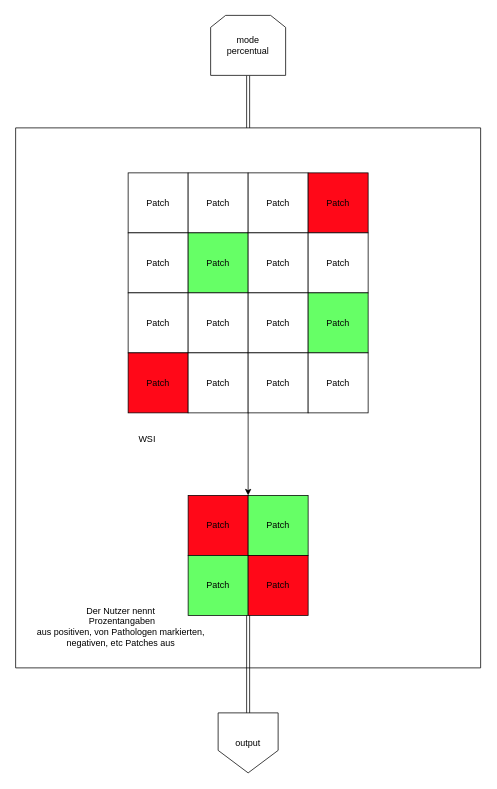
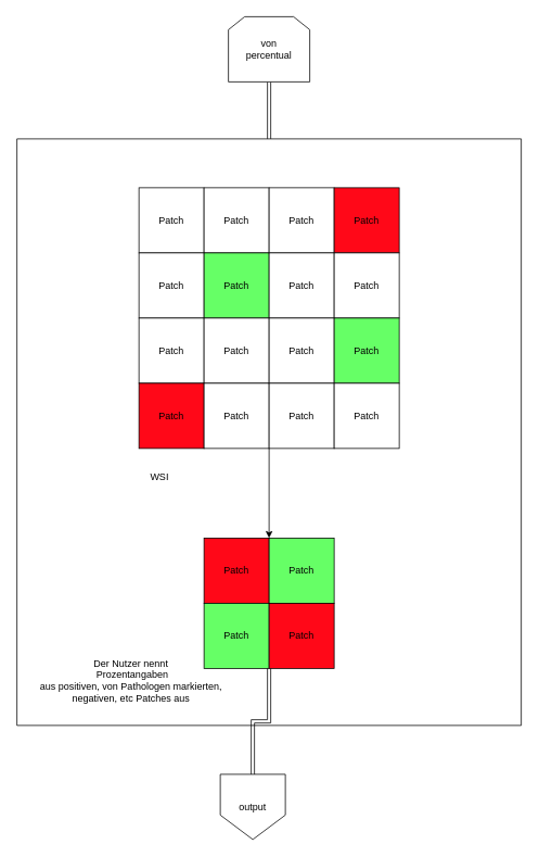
  <mxCell id="0" />
  <mxCell id="1" parent="0" />
  <mxCell id="2" value="" style="swimlane;startSize=0;" parent="1" vertex="1"><mxGeometry x="20" y="170" width="620" height="720" as="geometry" /></mxCell>
  <mxCell id="3" value="Patch" style="whiteSpace=wrap;html=1;aspect=fixed;" parent="2" vertex="1"><mxGeometry x="150" y="60" width="80" height="80" as="geometry" /></mxCell>
  <mxCell id="4" value="Patch" style="whiteSpace=wrap;html=1;aspect=fixed;" parent="2" vertex="1"><mxGeometry x="230" y="60" width="80" height="80" as="geometry" /></mxCell>
  <mxCell id="5" value="Patch" style="whiteSpace=wrap;html=1;aspect=fixed;" parent="2" vertex="1"><mxGeometry x="150" y="140" width="80" height="80" as="geometry" /></mxCell>
  <mxCell id="6" value="Patch" style="whiteSpace=wrap;html=1;aspect=fixed;fillColor=#66FF66;" parent="2" vertex="1"><mxGeometry x="230" y="140" width="80" height="80" as="geometry" /></mxCell>
  <mxCell id="7" value="Patch" style="whiteSpace=wrap;html=1;aspect=fixed;" parent="2" vertex="1"><mxGeometry x="310" y="60" width="80" height="80" as="geometry" /></mxCell>
  <mxCell id="8" value="Patch" style="whiteSpace=wrap;html=1;aspect=fixed;fillColor=#FF0818;" parent="2" vertex="1"><mxGeometry x="390" y="60" width="80" height="80" as="geometry" /></mxCell>
  <mxCell id="9" value="Patch" style="whiteSpace=wrap;html=1;aspect=fixed;" parent="2" vertex="1"><mxGeometry x="310" y="140" width="80" height="80" as="geometry" /></mxCell>
  <mxCell id="10" value="Patch" style="whiteSpace=wrap;html=1;aspect=fixed;" parent="2" vertex="1"><mxGeometry x="390" y="140" width="80" height="80" as="geometry" /></mxCell>
  <mxCell id="11" value="Patch" style="whiteSpace=wrap;html=1;aspect=fixed;" parent="2" vertex="1"><mxGeometry x="150" y="220" width="80" height="80" as="geometry" /></mxCell>
  <mxCell id="12" value="Patch" style="whiteSpace=wrap;html=1;aspect=fixed;" parent="2" vertex="1"><mxGeometry x="230" y="220" width="80" height="80" as="geometry" /></mxCell>
  <mxCell id="13" value="Patch" style="whiteSpace=wrap;html=1;aspect=fixed;fillColor=#FF0818;" parent="2" vertex="1"><mxGeometry x="150" y="300" width="80" height="80" as="geometry" /></mxCell>
  <mxCell id="14" value="Patch" style="whiteSpace=wrap;html=1;aspect=fixed;" parent="2" vertex="1"><mxGeometry x="230" y="300" width="80" height="80" as="geometry" /></mxCell>
  <mxCell id="15" value="Patch" style="whiteSpace=wrap;html=1;aspect=fixed;" parent="2" vertex="1"><mxGeometry x="310" y="220" width="80" height="80" as="geometry" /></mxCell>
  <mxCell id="16" value="Patch" style="whiteSpace=wrap;html=1;aspect=fixed;fillColor=#66FF66;" parent="2" vertex="1"><mxGeometry x="390" y="220" width="80" height="80" as="geometry" /></mxCell>
  <mxCell id="17" style="edgeStyle=orthogonalEdgeStyle;rounded=0;orthogonalLoop=1;jettySize=auto;html=1;exitX=0;exitY=1;exitDx=0;exitDy=0;entryX=0;entryY=0;entryDx=0;entryDy=0;" parent="2" source="18" target="21" edge="1"><mxGeometry relative="1" as="geometry" /></mxCell>
  <mxCell id="18" value="Patch" style="whiteSpace=wrap;html=1;aspect=fixed;" parent="2" vertex="1"><mxGeometry x="310" y="300" width="80" height="80" as="geometry" /></mxCell>
  <mxCell id="19" value="Patch" style="whiteSpace=wrap;html=1;aspect=fixed;" parent="2" vertex="1"><mxGeometry x="390" y="300" width="80" height="80" as="geometry" /></mxCell>
  <mxCell id="20" value="Patch" style="whiteSpace=wrap;html=1;aspect=fixed;fillColor=#FF0818;" parent="2" vertex="1"><mxGeometry x="230" y="490" width="80" height="80" as="geometry" /></mxCell>
  <mxCell id="21" value="Patch" style="whiteSpace=wrap;html=1;aspect=fixed;fillColor=#66FF66;" parent="2" vertex="1"><mxGeometry x="310" y="490" width="80" height="80" as="geometry" /></mxCell>
  <mxCell id="22" value="Patch" style="whiteSpace=wrap;html=1;aspect=fixed;fillColor=#66FF66;" parent="2" vertex="1"><mxGeometry x="230" y="570" width="80" height="80" as="geometry" /></mxCell>
  <mxCell id="23" value="Patch" style="whiteSpace=wrap;html=1;aspect=fixed;fillColor=#FF0818;" parent="2" vertex="1"><mxGeometry x="310" y="570" width="80" height="80" as="geometry" /></mxCell>
  <mxCell id="24" value="WSI" style="text;html=1;align=center;verticalAlign=middle;resizable=0;points=[];autosize=1;strokeColor=none;fillColor=none;" vertex="1" parent="2"><mxGeometry x="150" y="400" width="50" height="30" as="geometry" /></mxCell>
  <mxCell id="25" value="&lt;div&gt;Der Nutzer nennt&lt;/div&gt;&lt;div&gt;&amp;nbsp;Prozentangaben &lt;br&gt;&lt;/div&gt;&lt;div&gt;aus positiven, von Pathologen markierten, &lt;br&gt;&lt;/div&gt;&lt;div&gt;negativen, etc Patches aus&lt;br&gt;&lt;/div&gt;" style="text;html=1;align=center;verticalAlign=middle;resizable=0;points=[];autosize=1;strokeColor=none;fillColor=none;" vertex="1" parent="2"><mxGeometry y="630" width="280" height="70" as="geometry" /></mxCell>
  <mxCell id="26" style="edgeStyle=orthogonalEdgeStyle;rounded=0;orthogonalLoop=1;jettySize=auto;html=1;exitX=0.5;exitY=1;exitDx=0;exitDy=0;entryX=0.5;entryY=0;entryDx=0;entryDy=0;shape=link;" parent="1" source="27" target="2" edge="1"><mxGeometry relative="1" as="geometry" /></mxCell>
- <mxCell id="27" value="&lt;div&gt;mode&lt;/div&gt;&lt;div&gt;percentual&lt;br&gt;&lt;/div&gt;" style="shape=loopLimit;whiteSpace=wrap;html=1;" parent="1" vertex="1"><mxGeometry x="280" y="20" width="100" height="80" as="geometry" /></mxCell>
- <mxCell id="28" value="output" style="shape=offPageConnector;whiteSpace=wrap;html=1;" vertex="1" parent="1"><mxGeometry x="290" y="950" width="80" height="80" as="geometry" /></mxCell>
+ <mxCell id="27" value="&lt;div&gt;von&lt;/div&gt;&lt;div&gt;percentual&lt;br&gt;&lt;/div&gt;" style="shape=loopLimit;whiteSpace=wrap;html=1;" parent="1" vertex="1"><mxGeometry x="280" y="20" width="100" height="80" as="geometry" /></mxCell>
+ <mxCell id="28" value="output" style="shape=offPageConnector;whiteSpace=wrap;html=1;" vertex="1" parent="1"><mxGeometry x="270" y="950" width="80" height="80" as="geometry" /></mxCell>
  <mxCell id="29" style="edgeStyle=orthogonalEdgeStyle;rounded=0;orthogonalLoop=1;jettySize=auto;html=1;exitX=1;exitY=1;exitDx=0;exitDy=0;entryX=0.5;entryY=0;entryDx=0;entryDy=0;shape=link;" edge="1" parent="1" source="22" target="28"><mxGeometry relative="1" as="geometry" /></mxCell>
